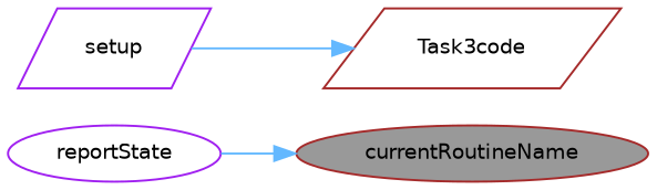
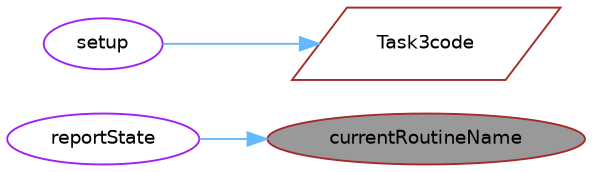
  digraph {
    rankdir=RL
    node [color=brown fillcolor=white fontname=Helvetica fontsize=10 shape=ellipse style=filled]
    edge [color=steelblue1 dir=back fontname=Helvetica fontsize=10 labelfontname=Helvetica labelfontsize=10 style=solid]
    n1 [fillcolor=grey60 fontcolor=black height=0.2 label=currentRoutineName width=0.4]
    n2 [color=purple height=0.2 label=reportState width=0.4]
    n3 [height=0.2 label=Task3code shape=parallelogram width=0.4]
-   n4 [color=purple height=0.2 label=setup shape=parallelogram width=0.4]
+   n4 [color=purple height=0.2 label=setup width=0.4]
    n1 -> n2
    n3 -> n4
  }
